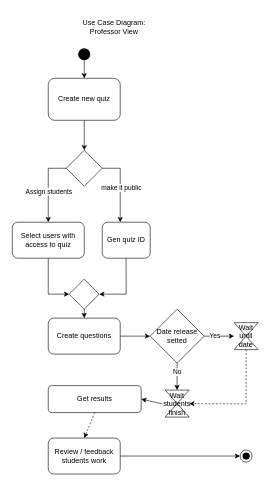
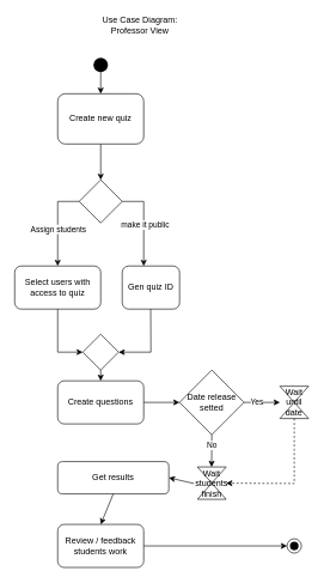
  <mxCell id="0" />
  <mxCell id="1" parent="0" />
  <mxCell id="2" value="" style="shape=waypoint;sketch=0;fillStyle=solid;size=6;pointerEvents=1;points=[];fillColor=none;resizable=0;rotatable=0;perimeter=centerPerimeter;snapToPoint=1;strokeWidth=8;" vertex="1" parent="1"><mxGeometry x="130" y="80" width="20" height="20" as="geometry" /></mxCell>
  <mxCell id="3" value="Create new quiz" style="rounded=1;whiteSpace=wrap;html=1;" vertex="1" parent="1"><mxGeometry x="80" y="130" width="120" height="70" as="geometry" /></mxCell>
- <mxCell id="4" value="Use Case Diagram: Professor View" style="text;html=1;strokeColor=none;fillColor=none;align=center;verticalAlign=middle;whiteSpace=wrap;rounded=0;" vertex="1" parent="1"><mxGeometry x="125" y="30" width="130" height="30" as="geometry" /></mxCell>
+ <mxCell id="4" value="Use Case Diagram: Professor View" style="text;html=1;strokeColor=none;fillColor=none;align=center;verticalAlign=middle;whiteSpace=wrap;rounded=0;" vertex="1" parent="1"><mxGeometry x="130" y="20" width="130" height="30" as="geometry" /></mxCell>
  <mxCell id="5" value="" style="endArrow=classic;html=1;rounded=0;entryX=0.5;entryY=0;entryDx=0;entryDy=0;" edge="1" parent="1" source="2" target="3"><mxGeometry width="50" height="50" relative="1" as="geometry"><mxPoint x="240" y="160" as="sourcePoint" /><mxPoint x="290" y="110" as="targetPoint" /></mxGeometry></mxCell>
  <mxCell id="6" value="" style="endArrow=classic;html=1;rounded=0;exitX=0.5;exitY=1;exitDx=0;exitDy=0;" edge="1" parent="1" source="3"><mxGeometry width="50" height="50" relative="1" as="geometry"><mxPoint x="180" y="240" as="sourcePoint" /><mxPoint x="140" y="250" as="targetPoint" /></mxGeometry></mxCell>
  <mxCell id="7" value="" style="rhombus;whiteSpace=wrap;html=1;" vertex="1" parent="1"><mxGeometry x="110" y="250" width="60" height="60" as="geometry" /></mxCell>
  <mxCell id="8" value="Select users with access to quiz" style="rounded=1;whiteSpace=wrap;html=1;" vertex="1" parent="1"><mxGeometry x="20" y="370" width="120" height="60" as="geometry" /></mxCell>
  <mxCell id="9" value="Gen quiz ID" style="rounded=1;whiteSpace=wrap;html=1;" vertex="1" parent="1"><mxGeometry x="170" y="370" width="80" height="60" as="geometry" /></mxCell>
  <mxCell id="10" value="" style="endArrow=classic;html=1;rounded=0;exitX=0;exitY=0.5;exitDx=0;exitDy=0;entryX=0.5;entryY=0;entryDx=0;entryDy=0;" edge="1" parent="1" source="7" target="8"><mxGeometry width="50" height="50" relative="1" as="geometry"><mxPoint x="250" y="350" as="sourcePoint" /><mxPoint x="20" y="310" as="targetPoint" /><Array as="points"><mxPoint x="80" y="280" /></Array></mxGeometry></mxCell>
  <mxCell id="11" value="Assign students" style="edgeLabel;html=1;align=center;verticalAlign=middle;resizable=0;points=[];" vertex="1" connectable="0" parent="10"><mxGeometry x="0.139" y="-1" relative="1" as="geometry"><mxPoint x="1" as="offset" /></mxGeometry></mxCell>
  <mxCell id="12" value="" style="endArrow=classic;html=1;rounded=0;exitX=1;exitY=0.5;exitDx=0;exitDy=0;" edge="1" parent="1" source="7"><mxGeometry width="50" height="50" relative="1" as="geometry"><mxPoint x="199" y="280" as="sourcePoint" /><mxPoint x="200" y="370" as="targetPoint" /><Array as="points"><mxPoint x="200" y="280" /></Array></mxGeometry></mxCell>
  <mxCell id="13" value="make it public" style="edgeLabel;html=1;align=center;verticalAlign=middle;resizable=0;points=[];" vertex="1" connectable="0" parent="12"><mxGeometry x="0.201" y="3" relative="1" as="geometry"><mxPoint x="-2" y="-10" as="offset" /></mxGeometry></mxCell>
  <mxCell id="14" value="" style="endArrow=classic;html=1;rounded=0;exitX=0.5;exitY=1;exitDx=0;exitDy=0;entryX=0;entryY=0.5;entryDx=0;entryDy=0;" edge="1" parent="1" source="8" target="26"><mxGeometry width="50" height="50" relative="1" as="geometry"><mxPoint x="280" y="460" as="sourcePoint" /><mxPoint x="80" y="470" as="targetPoint" /><Array as="points"><mxPoint x="80" y="490" /></Array></mxGeometry></mxCell>
  <mxCell id="15" value="" style="endArrow=classic;html=1;rounded=0;exitX=0.5;exitY=1;exitDx=0;exitDy=0;entryX=1;entryY=0.5;entryDx=0;entryDy=0;" edge="1" parent="1" target="26"><mxGeometry width="50" height="50" relative="1" as="geometry"><mxPoint x="209.71" y="430" as="sourcePoint" /><mxPoint x="209.71" y="470" as="targetPoint" /><Array as="points"><mxPoint x="210" y="490" /></Array></mxGeometry></mxCell>
  <mxCell id="16" value="Create questions" style="rounded=1;whiteSpace=wrap;html=1;" vertex="1" parent="1"><mxGeometry x="80" y="530" width="120" height="60" as="geometry" /></mxCell>
  <mxCell id="17" value="Date release setted" style="rhombus;whiteSpace=wrap;html=1;" vertex="1" parent="1"><mxGeometry x="250" y="515" width="90" height="90" as="geometry" /></mxCell>
  <mxCell id="18" value="Wait until date" style="shape=collate;whiteSpace=wrap;html=1;fontColor=#000000;" vertex="1" parent="1"><mxGeometry x="390" y="537.5" width="40" height="45" as="geometry" /></mxCell>
  <mxCell id="19" value="Wait students finish" style="shape=collate;whiteSpace=wrap;html=1;fontColor=#000000;" vertex="1" parent="1"><mxGeometry x="275" y="650" width="40" height="45" as="geometry" /></mxCell>
  <mxCell id="20" value="" style="endArrow=classic;html=1;rounded=0;exitX=0.5;exitY=1;exitDx=0;exitDy=0;dashed=1;" edge="1" parent="1" source="18" target="19"><mxGeometry width="50" height="50" relative="1" as="geometry"><mxPoint x="280" y="640" as="sourcePoint" /><mxPoint x="410" y="670" as="targetPoint" /><Array as="points"><mxPoint x="410" y="673" /></Array></mxGeometry></mxCell>
  <mxCell id="21" value="" style="endArrow=classic;html=1;rounded=0;exitX=0.5;exitY=1;exitDx=0;exitDy=0;" edge="1" parent="1" source="17"><mxGeometry width="50" height="50" relative="1" as="geometry"><mxPoint x="294.71" y="610" as="sourcePoint" /><mxPoint x="294.71" y="650" as="targetPoint" /></mxGeometry></mxCell>
  <mxCell id="22" value="No" style="edgeLabel;html=1;align=center;verticalAlign=middle;resizable=0;points=[];" vertex="1" connectable="0" parent="21"><mxGeometry x="-0.314" relative="1" as="geometry"><mxPoint as="offset" /></mxGeometry></mxCell>
  <mxCell id="23" value="" style="endArrow=classic;html=1;rounded=0;exitX=1;exitY=0.5;exitDx=0;exitDy=0;entryX=0;entryY=0.5;entryDx=0;entryDy=0;" edge="1" parent="1" source="16" target="17"><mxGeometry width="50" height="50" relative="1" as="geometry"><mxPoint x="280" y="590" as="sourcePoint" /><mxPoint x="330" y="540" as="targetPoint" /></mxGeometry></mxCell>
  <mxCell id="24" value="" style="endArrow=classic;html=1;rounded=0;exitX=1;exitY=0.5;exitDx=0;exitDy=0;entryX=0;entryY=0.5;entryDx=0;entryDy=0;" edge="1" parent="1" source="17" target="18"><mxGeometry width="50" height="50" relative="1" as="geometry"><mxPoint x="280" y="590" as="sourcePoint" /><mxPoint x="330" y="540" as="targetPoint" /></mxGeometry></mxCell>
  <mxCell id="25" value="Yes" style="edgeLabel;html=1;align=center;verticalAlign=middle;resizable=0;points=[];" vertex="1" connectable="0" parent="24"><mxGeometry x="-0.321" y="1" relative="1" as="geometry"><mxPoint as="offset" /></mxGeometry></mxCell>
  <mxCell id="26" value="" style="rhombus;whiteSpace=wrap;html=1;" vertex="1" parent="1"><mxGeometry x="115" y="465" width="50" height="50" as="geometry" /></mxCell>
  <mxCell id="27" value="" style="endArrow=classic;html=1;rounded=0;exitX=0.5;exitY=1;exitDx=0;exitDy=0;entryX=0.5;entryY=0;entryDx=0;entryDy=0;" edge="1" parent="1" source="26" target="16"><mxGeometry width="50" height="50" relative="1" as="geometry"><mxPoint x="280" y="500" as="sourcePoint" /><mxPoint x="330" y="450" as="targetPoint" /></mxGeometry></mxCell>
  <mxCell id="28" value="Get results" style="rounded=1;whiteSpace=wrap;html=1;" vertex="1" parent="1"><mxGeometry x="80" y="642.5" width="155" height="45" as="geometry" /></mxCell>
  <mxCell id="29" value="" style="endArrow=classic;html=1;rounded=0;entryX=1;entryY=0.5;entryDx=0;entryDy=0;" edge="1" parent="1" target="28"><mxGeometry width="50" height="50" relative="1" as="geometry"><mxPoint x="270" y="673" as="sourcePoint" /><mxPoint x="270" y="620" as="targetPoint" /></mxGeometry></mxCell>
  <mxCell id="30" value="Review / feedback students work" style="rounded=1;whiteSpace=wrap;html=1;" vertex="1" parent="1"><mxGeometry x="80" y="730" width="120" height="60" as="geometry" /></mxCell>
- <mxCell id="31" value="" style="endArrow=classic;html=1;rounded=0;exitX=0.5;exitY=1;exitDx=0;exitDy=0;entryX=0.5;entryY=0;entryDx=0;entryDy=0;dashed=1;" edge="1" parent="1" source="28" target="30"><mxGeometry width="50" height="50" relative="1" as="geometry"><mxPoint x="220" y="720" as="sourcePoint" /><mxPoint x="270" y="670" as="targetPoint" /></mxGeometry></mxCell>
+ <mxCell id="31" value="" style="endArrow=classic;html=1;rounded=0;exitX=0.5;exitY=1;exitDx=0;exitDy=0;entryX=0.5;entryY=0;entryDx=0;entryDy=0;" edge="1" parent="1" source="28" target="30"><mxGeometry width="50" height="50" relative="1" as="geometry"><mxPoint x="220" y="720" as="sourcePoint" /><mxPoint x="270" y="670" as="targetPoint" /></mxGeometry></mxCell>
  <mxCell id="32" value="" style="ellipse;whiteSpace=wrap;html=1;aspect=fixed;" vertex="1" parent="1"><mxGeometry x="400" y="750" width="20" height="20" as="geometry" /></mxCell>
  <mxCell id="33" value="" style="shape=waypoint;sketch=0;fillStyle=solid;size=6;pointerEvents=1;points=[];fillColor=none;resizable=0;rotatable=0;perimeter=centerPerimeter;snapToPoint=1;strokeWidth=4;" vertex="1" parent="1"><mxGeometry x="400" y="750" width="20" height="20" as="geometry" /></mxCell>
  <mxCell id="34" value="" style="endArrow=classic;html=1;rounded=0;exitX=1;exitY=0.5;exitDx=0;exitDy=0;" edge="1" parent="1" source="30"><mxGeometry width="50" height="50" relative="1" as="geometry"><mxPoint x="220" y="720" as="sourcePoint" /><mxPoint x="400" y="760" as="targetPoint" /></mxGeometry></mxCell>
